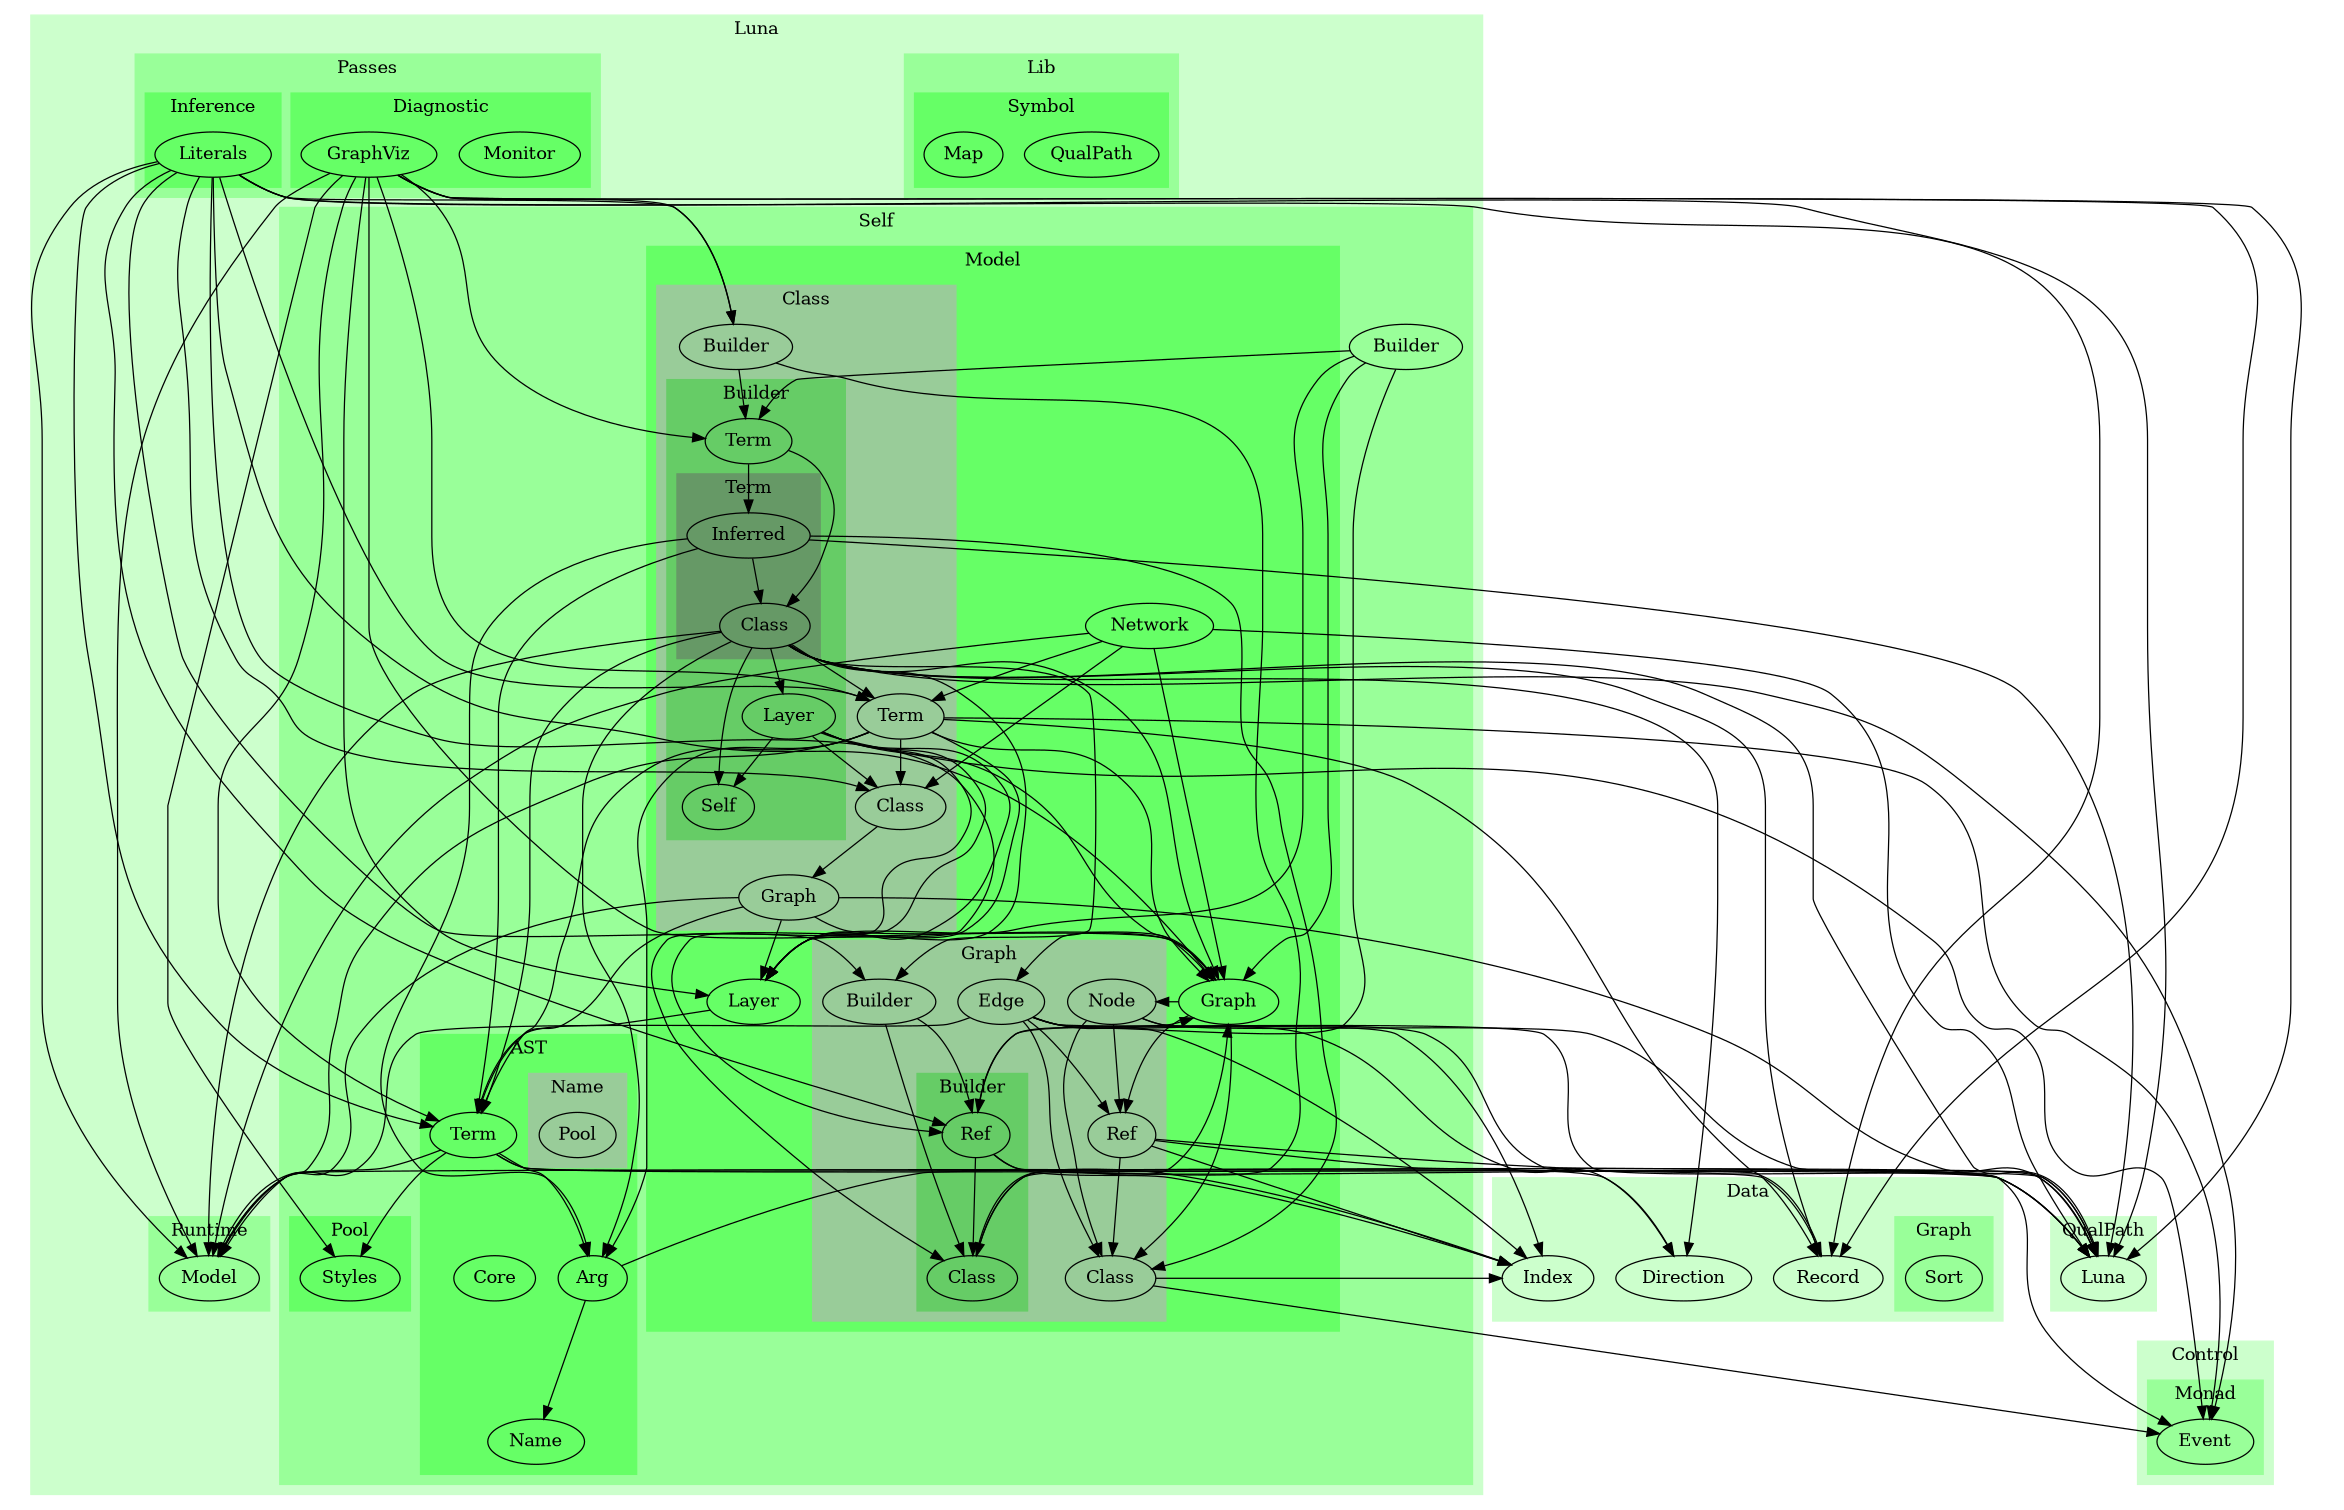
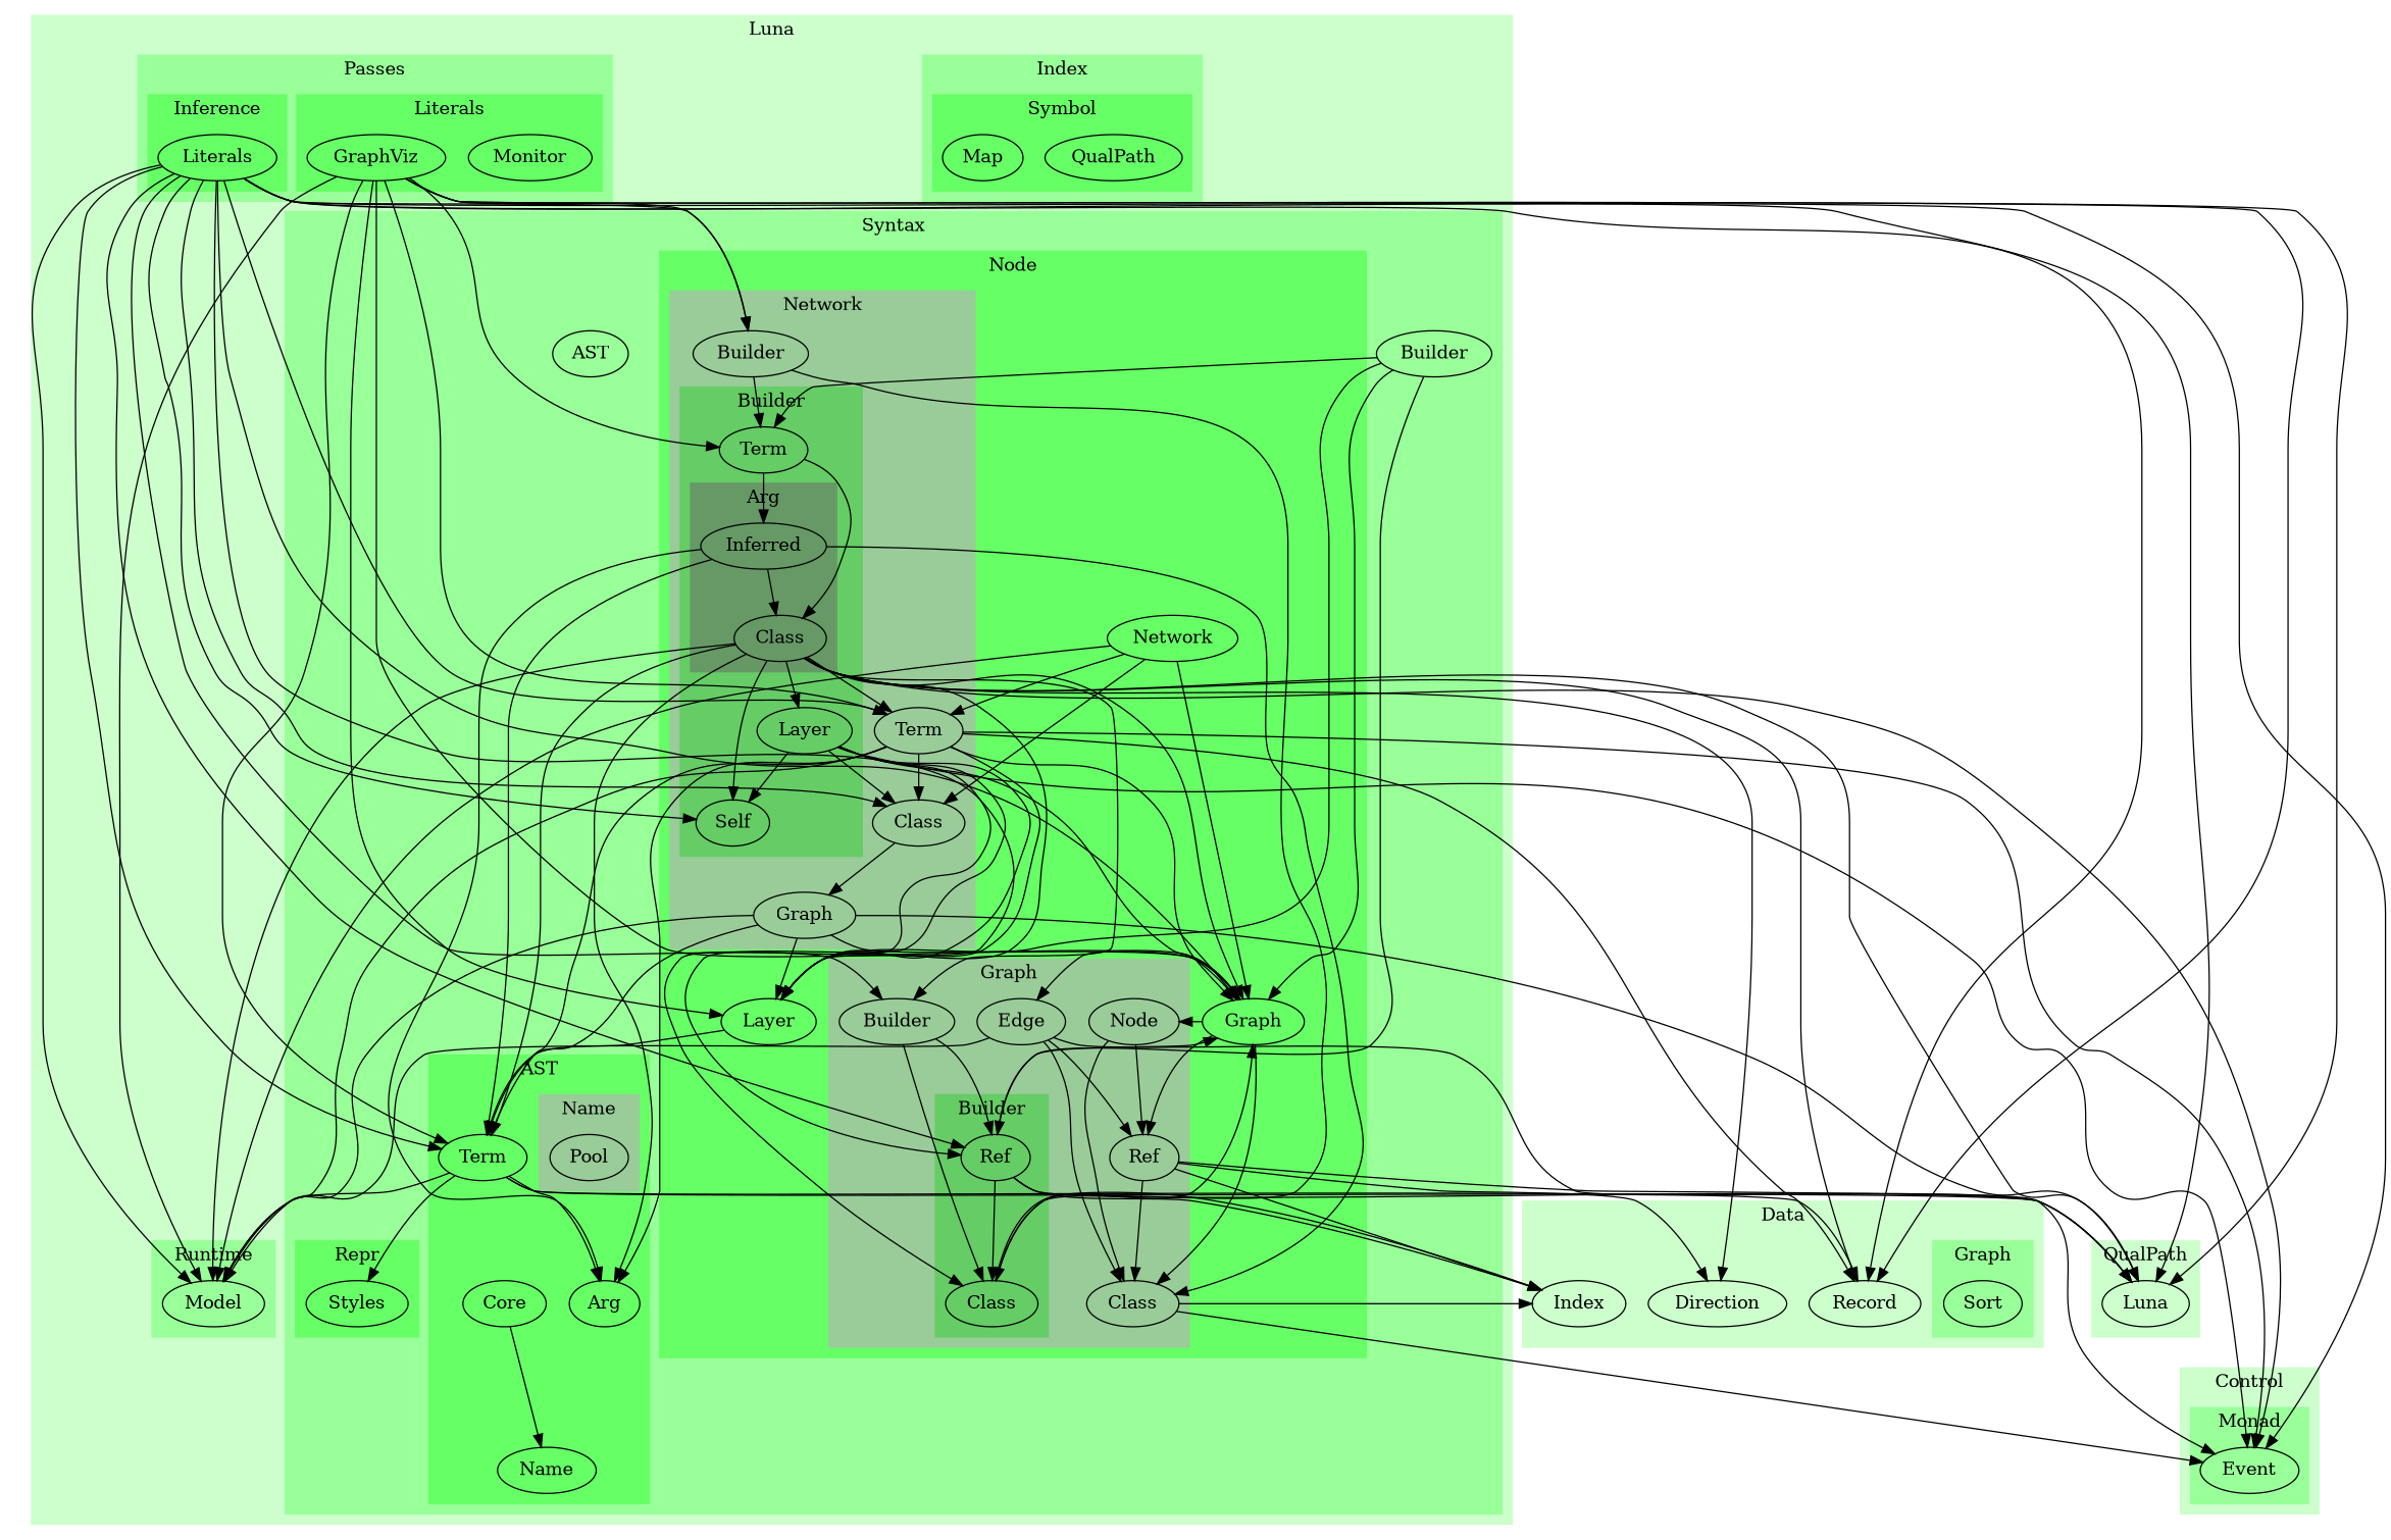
  digraph {
    n1 [label=Event]
    n2 [label=Sort]
    n3 [label=Record]
    n4 [label=Index]
    n5 [label=Direction]
    n6 [label=QualPath]
    n7 [label=Map]
    n8 [label=Monitor]
    n9 [label=GraphViz]
    n10 [label=Literals]
    n11 [label=Model]
    n12 [label=Pool]
    n13 [label=Term]
    n14 [label=Name]
    n15 [label=Core]
    n16 [label=Arg]
    n17 [label=Ref]
    n18 [label=Class]
    n19 [label=Ref]
    n20 [label="Node"]
    n21 [label="Edge"]
    n22 [label=Class]
    n23 [label=Builder]
    n24 [label=Inferred]
    n25 [label=Class]
    n26 [label=Term]
    n27 [label=Self]
    n28 [label=Layer]
    n29 [label=Term]
    n30 [label="Graph"]
    n31 [label=Class]
    n32 [label=Builder]
    n33 [label=Network]
    n34 [label=Layer]
    n35 [label="Graph"]
    n36 [label=Styles]
    n37 [label=Builder]
+   n38 [label=AST]
    n39 [label=Luna]
    subgraph cluster_1 {
      color="#ccffcc"
      label=Control
      style=filled
      subgraph cluster_2 {
        color="#99ff99"
        label=Monad
        style=filled
        n1
      }
    }
    subgraph cluster_3 {
      color="#ccffcc"
      label=Data
      style=filled
      n3
      n4
      n5
      subgraph cluster_4 {
        color="#99ff99"
        label="Graph"
        style=filled
        n2
      }
    }
    subgraph cluster_5 {
      color="#ccffcc"
      label=Luna
      style=filled
      subgraph cluster_6 {
        color="#99ff99"
-       label=Lib
+       label=Index
        style=filled
        subgraph cluster_7 {
          color="#66ff66"
          label=Symbol
          style=filled
          n6
          n7
        }
      }
      subgraph cluster_8 {
        color="#99ff99"
        label=Passes
        style=filled
        subgraph cluster_9 {
          color="#66ff66"
-         label=Diagnostic
+         label=Literals
          style=filled
          n8
          n9
        }
        subgraph cluster_10 {
          color="#66ff66"
          label=Inference
          style=filled
          n10
        }
      }
      subgraph cluster_11 {
        color="#99ff99"
        label=Runtime
        style=filled
        n11
      }
      subgraph cluster_12 {
        color="#99ff99"
-       label=Self
+       label=Syntax
        style=filled
        n37
+       n38
        subgraph cluster_13 {
          color="#66ff66"
          label=AST
          style=filled
          n13
          n14
          n15
          n16
          subgraph cluster_14 {
            color="#99cc99"
            label=Name
            style=filled
            n12
          }
        }
        subgraph cluster_15 {
          color="#66ff66"
-         label=Model
+         label="Node"
          style=filled
          n33
          n34
          n35
          subgraph cluster_16 {
            color="#99cc99"
            label="Graph"
            style=filled
            n19
            n20
            n21
            n22
            n23
            subgraph cluster_17 {
              color="#66cc66"
              label=Builder
              style=filled
              n17
              n18
            }
          }
          subgraph cluster_18 {
            color="#99cc99"
-           label=Class
+           label=Network
            style=filled
            n29
            n30
            n31
            n32
            subgraph cluster_19 {
              color="#66cc66"
              label=Builder
              style=filled
              n26
              n27
              n28
              subgraph cluster_20 {
                color="#669966"
-               label=Term
+               label=Arg
                style=filled
                n24
                n25
              }
            }
          }
        }
        subgraph cluster_21 {
          color="#66ff66"
-         label=Pool
+         label=Repr
          style=filled
          n36
        }
      }
    }
    subgraph cluster_22 {
      color="#ccffcc"
      label=QualPath
      style=filled
      n39
    }
-   n3 -> n11
    n9 -> n3
    n9 -> n11
    n9 -> n13
    n9 -> n26
    n9 -> n29
    n9 -> n32
    n9 -> n34
    n9 -> n35
-   n9 -> n36
    n9 -> n39
+   n10 -> n1
    n10 -> n3
    n10 -> n11
    n10 -> n13
    n10 -> n17
    n10 -> n23
+   n10 -> n27
    n10 -> n29
    n10 -> n31
    n10 -> n32
    n10 -> n34
    n10 -> n35
    n10 -> n39
    n13 -> n3
    n13 -> n11
    n13 -> n16
    n13 -> n36
    n13 -> n39
-   n16 -> n14
-   n16 -> n39
+   n15 -> n14
    n17 -> n4
    n17 -> n18
    n17 -> n35
    n17 -> n39
    n18 -> n4
    n18 -> n35
    n19 -> n4
    n19 -> n5
    n19 -> n22
    n19 -> n39
-   n20 -> n4
    n20 -> n19
    n20 -> n22
-   n20 -> n39
    n21 -> n1
-   n21 -> n4
-   n21 -> n5
    n21 -> n11
    n21 -> n19
    n21 -> n22
-   n21 -> n39
    n22 -> n1
    n22 -> n4
    n23 -> n17
    n23 -> n18
    n24 -> n13
    n24 -> n16
    n24 -> n22
    n24 -> n25
-   n24 -> n39
    n25 -> n1
    n25 -> n3
    n25 -> n5
    n25 -> n11
    n25 -> n13
    n25 -> n16
    n25 -> n23
    n25 -> n27
    n25 -> n28
    n25 -> n29
    n25 -> n34
    n25 -> n35
    n25 -> n39
    n26 -> n24
    n26 -> n25
    n28 -> n1
    n28 -> n17
    n28 -> n18
    n28 -> n27
    n28 -> n31
    n28 -> n34
    n28 -> n35
    n29 -> n1
    n29 -> n3
    n29 -> n11
    n29 -> n13
    n29 -> n16
    n29 -> n31
    n29 -> n34
    n29 -> n35
    n30 -> n11
    n30 -> n13
    n30 -> n34
    n30 -> n35
    n30 -> n39
    n31 -> n30
    n32 -> n18
    n32 -> n26
    n33 -> n11
    n33 -> n29
    n33 -> n31
    n33 -> n35
-   n33 -> n39
    n34 -> n13
    n35 -> n19
    n35 -> n20
    n35 -> n21
    n35 -> n22
    n37 -> n17
    n37 -> n26
    n37 -> n34
    n37 -> n35
  }
